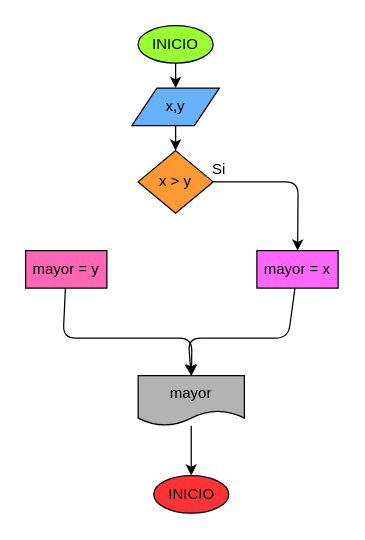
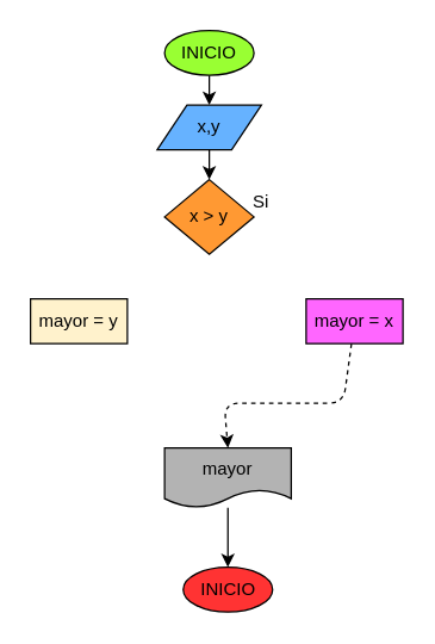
  <mxCell id="0" />
  <mxCell id="1" parent="0" />
  <mxCell id="2" value="" style="edgeStyle=none;html=1;" edge="1" parent="1" source="3" target="5"><mxGeometry relative="1" as="geometry" /></mxCell>
  <mxCell id="3" value="INICIO" style="ellipse;whiteSpace=wrap;html=1;fillColor=#99FF33;" vertex="1" parent="1"><mxGeometry x="110" y="20" width="60" height="30" as="geometry" /></mxCell>
  <mxCell id="4" value="" style="edgeStyle=none;html=1;" edge="1" parent="1" source="5" target="7"><mxGeometry relative="1" as="geometry" /></mxCell>
  <mxCell id="5" value="x,y" style="shape=parallelogram;perimeter=parallelogramPerimeter;whiteSpace=wrap;html=1;fixedSize=1;fillColor=#66B2FF;" vertex="1" parent="1"><mxGeometry x="105" y="70" width="70" height="30" as="geometry" /></mxCell>
- <mxCell id="6" value="" style="edgeStyle=none;html=1;" edge="1" parent="1" source="7" target="9"><mxGeometry relative="1" as="geometry"><Array as="points"><mxPoint x="238" y="145" /></Array></mxGeometry></mxCell>
  <mxCell id="7" value="x &amp;gt; y" style="rhombus;whiteSpace=wrap;html=1;fillColor=#FF9933;" vertex="1" parent="1"><mxGeometry x="110" y="120" width="60" height="50" as="geometry" /></mxCell>
- <mxCell id="8" style="edgeStyle=none;html=1;entryX=0.5;entryY=0;entryDx=0;entryDy=0;" edge="1" parent="1" source="9" target="14"><mxGeometry relative="1" as="geometry"><Array as="points"><mxPoint x="230" y="270" /><mxPoint x="150" y="270" /></Array></mxGeometry></mxCell>
+ <mxCell id="8" style="edgeStyle=none;html=1;entryX=0.5;entryY=0;entryDx=0;entryDy=0;dashed=1;" edge="1" parent="1" source="9" target="14"><mxGeometry relative="1" as="geometry"><Array as="points"><mxPoint x="230" y="270" /><mxPoint x="150" y="270" /></Array></mxGeometry></mxCell>
  <mxCell id="9" value="mayor = x" style="whiteSpace=wrap;html=1;fillColor=#FF66FF;" vertex="1" parent="1"><mxGeometry x="205" y="200" width="65" height="30" as="geometry" /></mxCell>
  <mxCell id="10" value="Si" style="text;html=1;strokeColor=none;fillColor=none;align=center;verticalAlign=middle;whiteSpace=wrap;rounded=0;" vertex="1" parent="1"><mxGeometry x="145" y="120" width="60" height="30" as="geometry" /></mxCell>
- <mxCell id="11" style="edgeStyle=none;html=1;" edge="1" parent="1" source="12" target="14"><mxGeometry relative="1" as="geometry"><Array as="points"><mxPoint x="50" y="270" /><mxPoint x="153" y="270" /></Array></mxGeometry></mxCell>
- <mxCell id="12" value="mayor = y" style="whiteSpace=wrap;html=1;fillColor=#FF66B3;" vertex="1" parent="1"><mxGeometry x="20" y="200" width="65" height="30" as="geometry" /></mxCell>
+ <mxCell id="12" value="mayor = y" style="whiteSpace=wrap;html=1;fillColor=#fff2cc;" vertex="1" parent="1"><mxGeometry x="20" y="200" width="65" height="30" as="geometry" /></mxCell>
  <mxCell id="13" style="edgeStyle=none;html=1;entryX=0.5;entryY=0;entryDx=0;entryDy=0;" edge="1" parent="1" source="14" target="15"><mxGeometry relative="1" as="geometry" /></mxCell>
  <mxCell id="14" value="mayor" style="shape=document;whiteSpace=wrap;html=1;boundedLbl=1;fillColor=#B3B3B3;" vertex="1" parent="1"><mxGeometry x="110" y="300" width="85" height="40" as="geometry" /></mxCell>
  <mxCell id="15" value="INICIO" style="ellipse;whiteSpace=wrap;html=1;fillColor=#FF3333;" vertex="1" parent="1"><mxGeometry x="122.5" y="380" width="60" height="30" as="geometry" /></mxCell>
